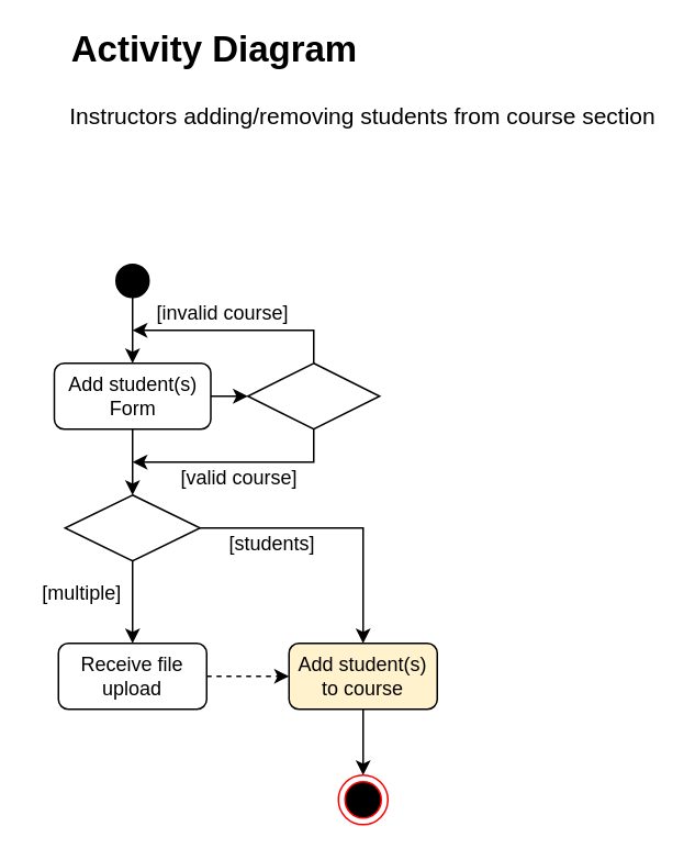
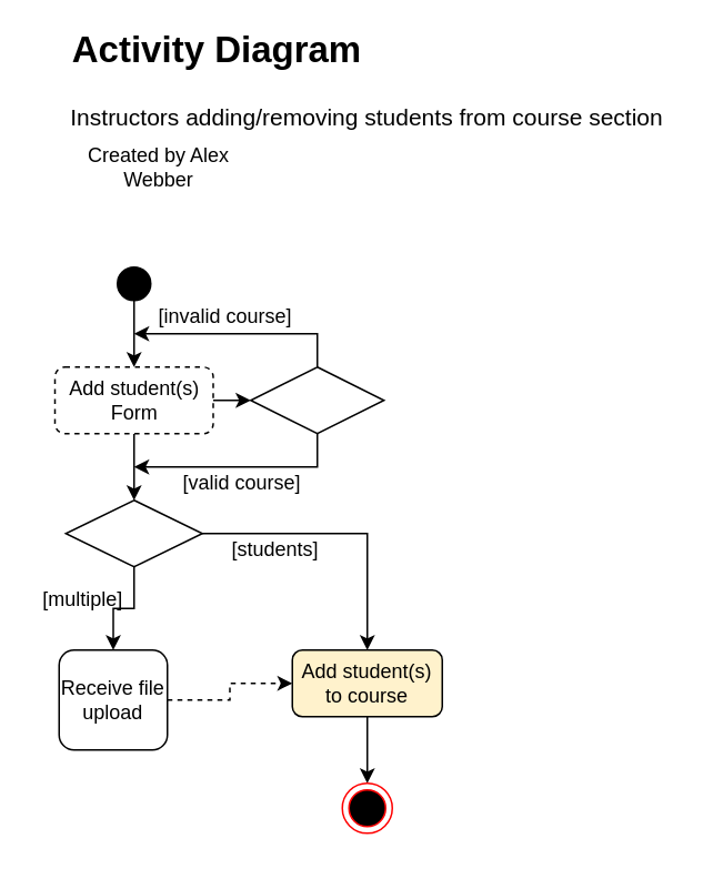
  <mxCell id="0" />
  <mxCell id="1" parent="0" />
  <mxCell id="2" value="&lt;font style=&quot;font-size: 14px&quot;&gt;Instructors adding/removing students from course section&lt;/font&gt;" style="text;html=1;strokeColor=none;fillColor=none;align=center;verticalAlign=middle;whiteSpace=wrap;rounded=0;" vertex="1" parent="1"><mxGeometry x="40" y="50" width="360" height="40" as="geometry" /></mxCell>
+ <mxCell id="3" value="Created by Alex Webber" style="text;html=1;strokeColor=none;fillColor=none;align=center;verticalAlign=middle;whiteSpace=wrap;rounded=0;" vertex="1" parent="1"><mxGeometry x="40" y="90" width="110" height="20" as="geometry" /></mxCell>
  <mxCell id="4" value="&lt;b&gt;&lt;font style=&quot;font-size: 22px&quot;&gt;Activity Diagram&lt;/font&gt;&lt;/b&gt;" style="text;html=1;strokeColor=none;fillColor=none;align=center;verticalAlign=middle;whiteSpace=wrap;rounded=0;" vertex="1" parent="1"><mxGeometry x="40" y="20" width="180" height="20" as="geometry" /></mxCell>
  <mxCell id="5" style="edgeStyle=orthogonalEdgeStyle;rounded=0;orthogonalLoop=1;jettySize=auto;html=1;exitX=0.5;exitY=1;exitDx=0;exitDy=0;entryX=0.5;entryY=0;entryDx=0;entryDy=0;" edge="1" parent="1" source="6" target="9"><mxGeometry relative="1" as="geometry" /></mxCell>
  <mxCell id="6" value="" style="ellipse;whiteSpace=wrap;html=1;aspect=fixed;fillColor=#000000;" vertex="1" parent="1"><mxGeometry x="70" y="160" width="20" height="20" as="geometry" /></mxCell>
  <mxCell id="7" style="edgeStyle=orthogonalEdgeStyle;rounded=0;orthogonalLoop=1;jettySize=auto;html=1;exitX=0.5;exitY=1;exitDx=0;exitDy=0;entryX=0.5;entryY=0;entryDx=0;entryDy=0;" edge="1" parent="1" source="9" target="12"><mxGeometry relative="1" as="geometry" /></mxCell>
  <mxCell id="8" style="edgeStyle=orthogonalEdgeStyle;rounded=0;orthogonalLoop=1;jettySize=auto;html=1;exitX=1;exitY=0.5;exitDx=0;exitDy=0;entryX=0;entryY=0.5;entryDx=0;entryDy=0;" edge="1" parent="1" source="9" target="18"><mxGeometry relative="1" as="geometry" /></mxCell>
- <mxCell id="9" value="Add student(s) Form" style="rounded=1;whiteSpace=wrap;html=1;fillColor=#FFFFFF;" vertex="1" parent="1"><mxGeometry x="32.5" y="220" width="95" height="40" as="geometry" /></mxCell>
+ <mxCell id="9" value="Add student(s) Form" style="rounded=1;whiteSpace=wrap;html=1;fillColor=#FFFFFF;dashed=1;" vertex="1" parent="1"><mxGeometry x="32.5" y="220" width="95" height="40" as="geometry" /></mxCell>
  <mxCell id="10" style="edgeStyle=orthogonalEdgeStyle;rounded=0;orthogonalLoop=1;jettySize=auto;html=1;exitX=0.5;exitY=1;exitDx=0;exitDy=0;entryX=0.5;entryY=0;entryDx=0;entryDy=0;" edge="1" parent="1" source="12" target="14"><mxGeometry relative="1" as="geometry" /></mxCell>
  <mxCell id="11" style="edgeStyle=orthogonalEdgeStyle;rounded=0;orthogonalLoop=1;jettySize=auto;html=1;exitX=1;exitY=0.5;exitDx=0;exitDy=0;entryX=0.5;entryY=0;entryDx=0;entryDy=0;" edge="1" parent="1" source="12" target="22"><mxGeometry relative="1" as="geometry" /></mxCell>
  <mxCell id="12" value="" style="rhombus;whiteSpace=wrap;html=1;fillColor=#FFFFFF;" vertex="1" parent="1"><mxGeometry x="39" y="300" width="82" height="40" as="geometry" /></mxCell>
  <mxCell id="13" style="edgeStyle=orthogonalEdgeStyle;rounded=0;orthogonalLoop=1;jettySize=auto;html=1;exitX=1;exitY=0.5;exitDx=0;exitDy=0;entryX=0;entryY=0.5;entryDx=0;entryDy=0;dashed=1;" edge="1" parent="1" source="14" target="22"><mxGeometry relative="1" as="geometry" /></mxCell>
- <mxCell id="14" value="Receive file upload" style="rounded=1;whiteSpace=wrap;html=1;fillColor=#FFFFFF;" vertex="1" parent="1"><mxGeometry x="35" y="390" width="90" height="40" as="geometry" /></mxCell>
+ <mxCell id="14" value="Receive file upload" style="rounded=1;whiteSpace=wrap;html=1;fillColor=#FFFFFF;" vertex="1" parent="1"><mxGeometry x="35" y="390" width="65" height="60" as="geometry" /></mxCell>
  <mxCell id="15" value="[multiple]" style="text;html=1;strokeColor=none;fillColor=none;align=center;verticalAlign=middle;whiteSpace=wrap;rounded=0;" vertex="1" parent="1"><mxGeometry x="20" y="350" width="59" height="20" as="geometry" /></mxCell>
  <mxCell id="16" style="edgeStyle=orthogonalEdgeStyle;rounded=0;orthogonalLoop=1;jettySize=auto;html=1;exitX=0.5;exitY=0;exitDx=0;exitDy=0;" edge="1" parent="1" source="18"><mxGeometry relative="1" as="geometry"><mxPoint x="80" y="200" as="targetPoint" /><Array as="points"><mxPoint x="190" y="200" /></Array></mxGeometry></mxCell>
  <mxCell id="17" style="edgeStyle=orthogonalEdgeStyle;rounded=0;orthogonalLoop=1;jettySize=auto;html=1;exitX=0.5;exitY=1;exitDx=0;exitDy=0;" edge="1" parent="1" source="18"><mxGeometry relative="1" as="geometry"><mxPoint x="80" y="280" as="targetPoint" /><Array as="points"><mxPoint x="190" y="280" /></Array></mxGeometry></mxCell>
  <mxCell id="18" value="" style="rhombus;whiteSpace=wrap;html=1;fillColor=#FFFFFF;" vertex="1" parent="1"><mxGeometry x="150" y="220" width="80" height="40" as="geometry" /></mxCell>
  <mxCell id="19" value="[valid course]" style="text;html=1;strokeColor=none;fillColor=none;align=center;verticalAlign=middle;whiteSpace=wrap;rounded=0;" vertex="1" parent="1"><mxGeometry x="100" y="280" width="90" height="20" as="geometry" /></mxCell>
  <mxCell id="20" value="[invalid course]" style="text;html=1;strokeColor=none;fillColor=none;align=center;verticalAlign=middle;whiteSpace=wrap;rounded=0;" vertex="1" parent="1"><mxGeometry x="90" y="180" width="90" height="20" as="geometry" /></mxCell>
  <mxCell id="21" style="edgeStyle=orthogonalEdgeStyle;rounded=0;orthogonalLoop=1;jettySize=auto;html=1;exitX=0.5;exitY=1;exitDx=0;exitDy=0;entryX=0.5;entryY=0;entryDx=0;entryDy=0;" edge="1" parent="1" source="22" target="24"><mxGeometry relative="1" as="geometry" /></mxCell>
  <mxCell id="22" value="Add student(s) to course" style="rounded=1;whiteSpace=wrap;html=1;fillColor=#fff2cc;" vertex="1" parent="1"><mxGeometry x="175" y="390" width="90" height="40" as="geometry" /></mxCell>
  <mxCell id="23" value="[students]" style="text;html=1;strokeColor=none;fillColor=none;align=center;verticalAlign=middle;whiteSpace=wrap;rounded=0;" vertex="1" parent="1"><mxGeometry x="120" y="320" width="90" height="20" as="geometry" /></mxCell>
  <mxCell id="24" value="" style="ellipse;html=1;shape=endState;fillColor=#000000;strokeColor=#ff0000;" vertex="1" parent="1"><mxGeometry x="205" y="470" width="30" height="30" as="geometry" /></mxCell>
